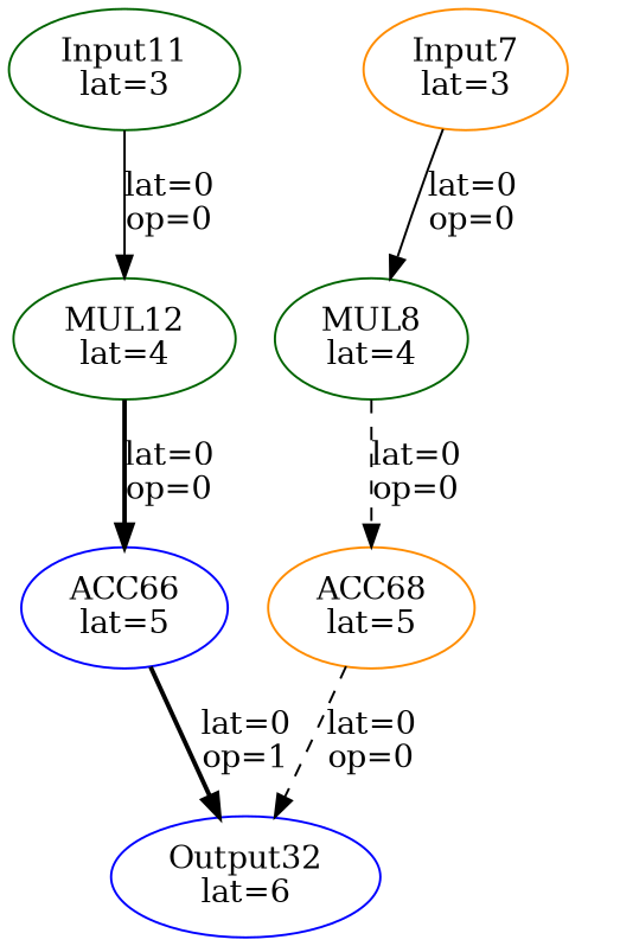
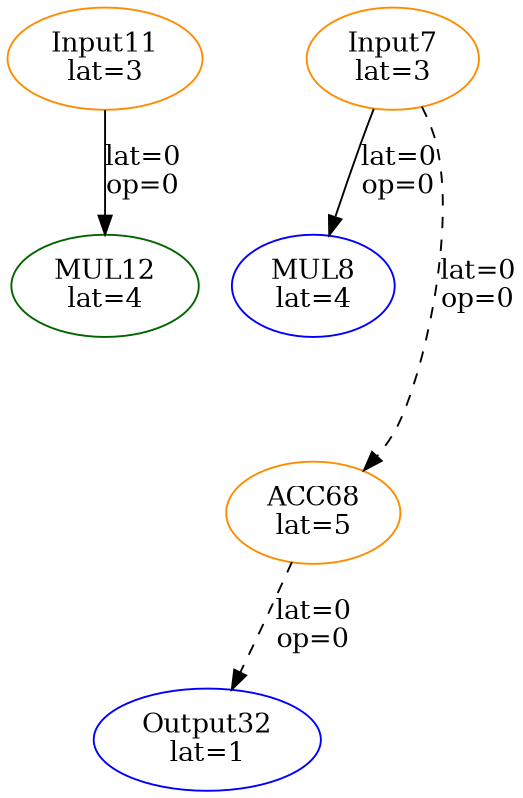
  digraph {
    node [color=blue]
    edge [style=dashed]
-   MUL8 [color=darkgreen label="\N\nlat=4"]
+   MUL8 [label="\N\nlat=4"]
    ACC68 [color=darkorange label="\N\nlat=5"]
    MUL12 [color=darkgreen label="\N\nlat=4"]
-   ACC66 [label="\N\nlat=5"]
    Input7 [color=darkorange label="\N\nlat=3"]
-   Output32 [label="\N\nlat=6"]
-   Input11 [color=darkgreen label="\N\nlat=3"]
-   MUL8 -> ACC68 [label="lat=0\nop=0"]
+   Output32 [label="\N\nlat=1"]
+   Input11 [color=darkorange label="\N\nlat=3"]
+   Input7 -> ACC68 [label="lat=0\nop=0"]
    ACC68 -> Output32 [label="lat=0\nop=0"]
-   MUL12 -> ACC66 [label="lat=0\nop=0" style=bold]
-   ACC66 -> Output32 [label="lat=0\nop=1" style=bold]
    Input7 -> MUL8 [label="lat=0\nop=0" style=solid]
    Input11 -> MUL12 [label="lat=0\nop=0" style=solid]
  }
